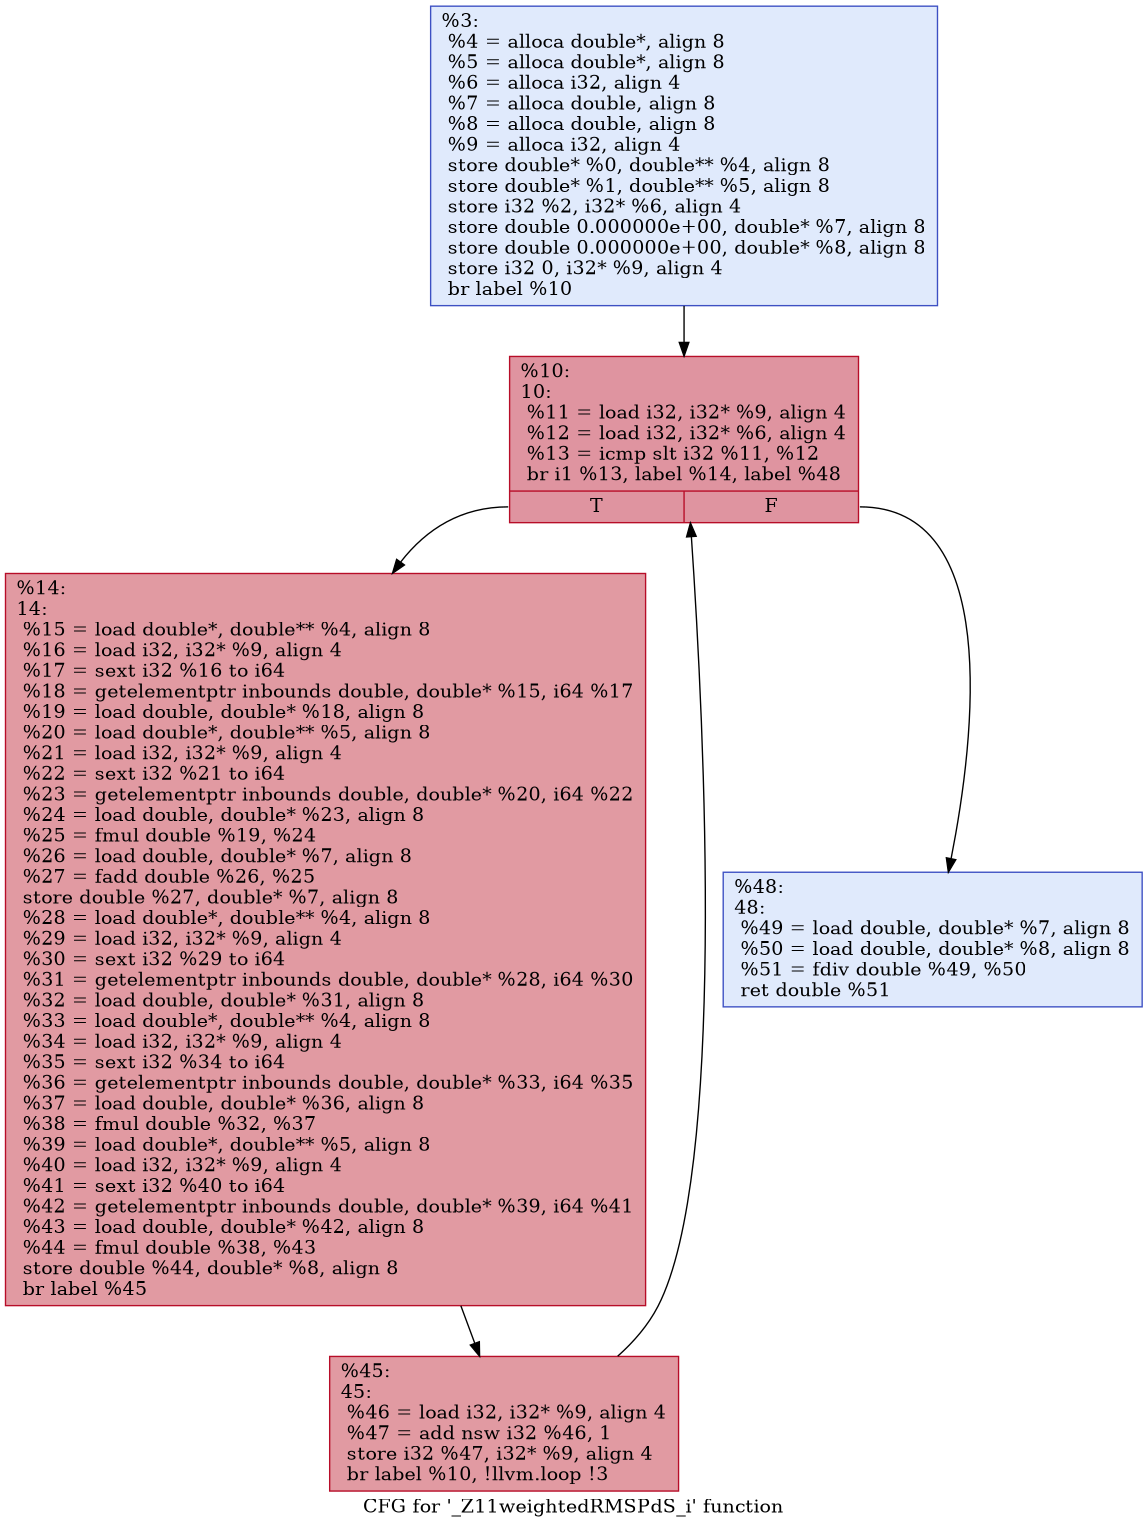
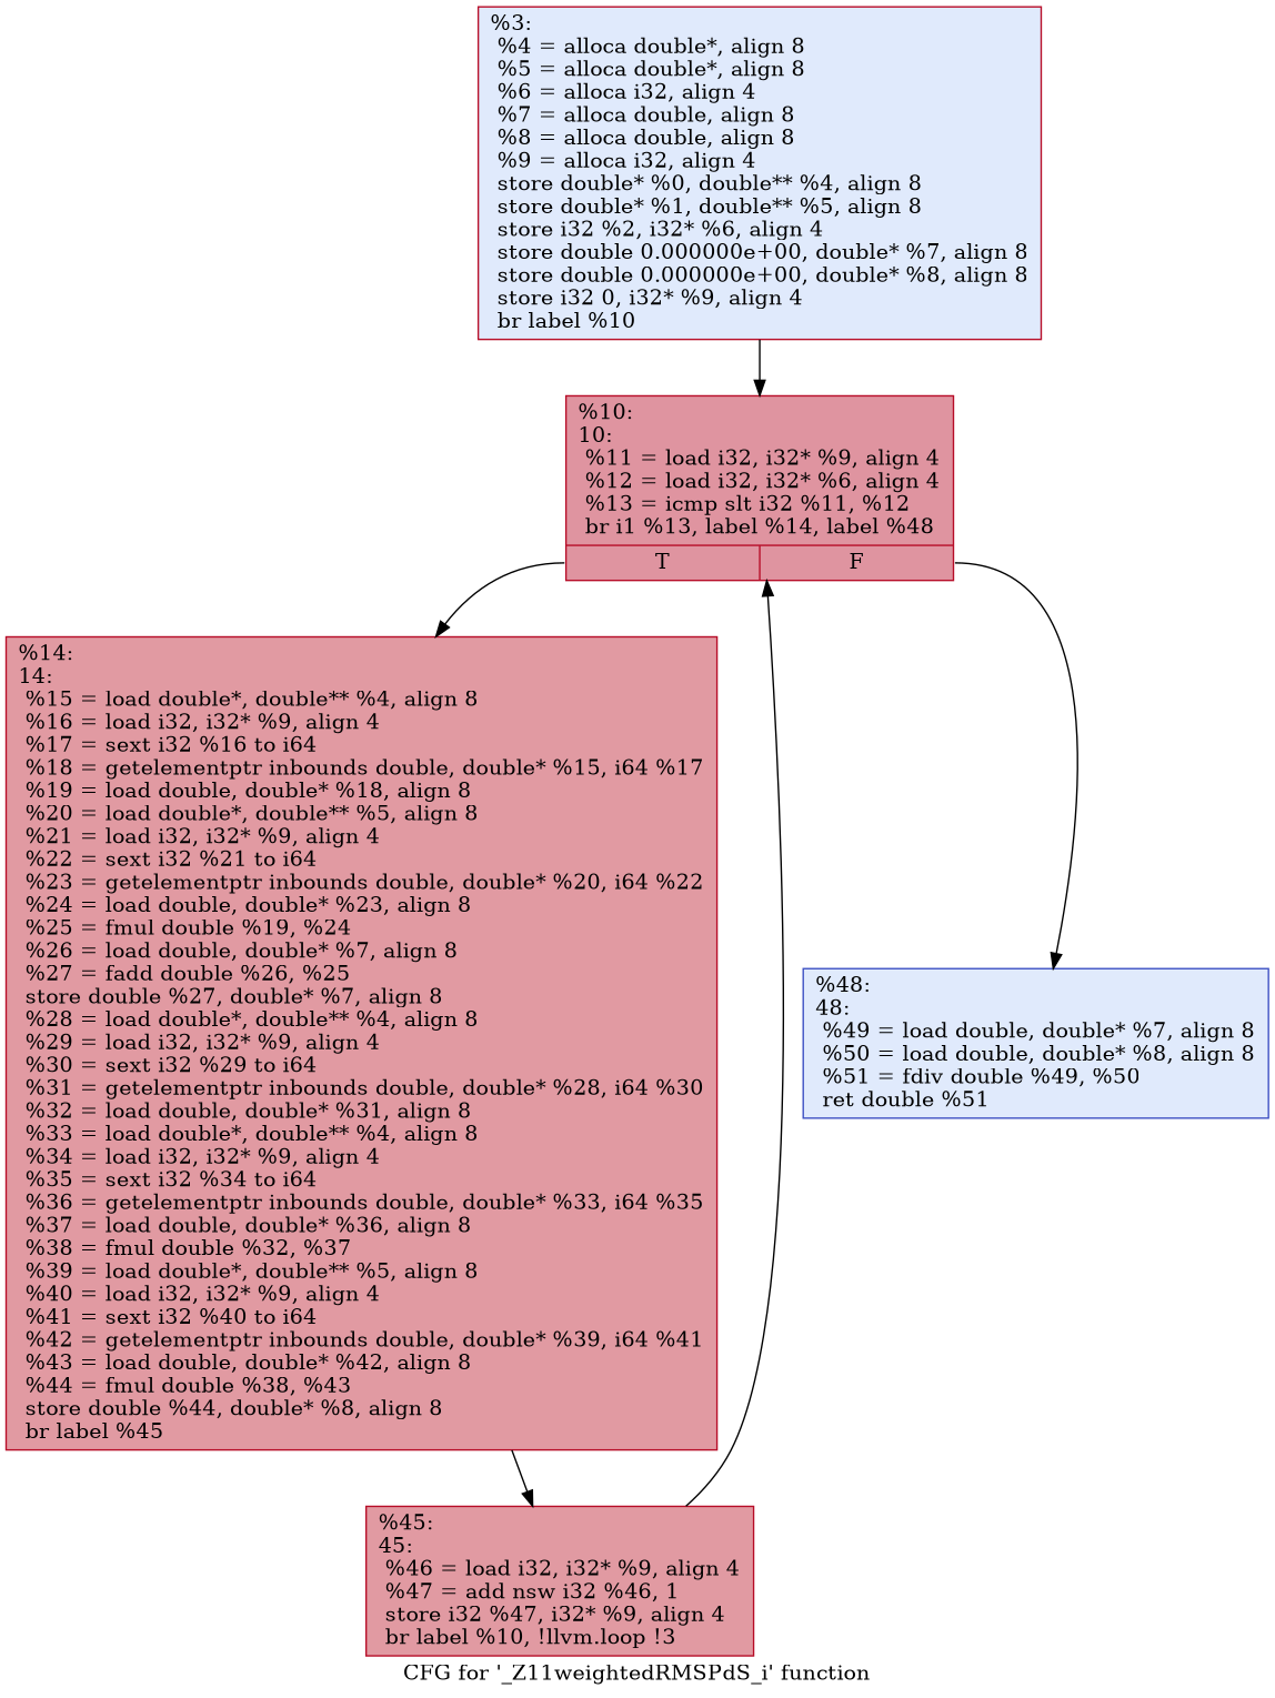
  digraph {
    label="CFG for '_Z11weightedRMSPdS_i' function"
    node [color="#b70d28ff" fillcolor="#b9d0f970" shape=record style=filled]
-   n1 [color="#3d50c3ff" label="{%3:\l  %4 = alloca double*, align 8\l  %5 = alloca double*, align 8\l  %6 = alloca i32, align 4\l  %7 = alloca double, align 8\l  %8 = alloca double, align 8\l  %9 = alloca i32, align 4\l  store double* %0, double** %4, align 8\l  store double* %1, double** %5, align 8\l  store i32 %2, i32* %6, align 4\l  store double 0.000000e+00, double* %7, align 8\l  store double 0.000000e+00, double* %8, align 8\l  store i32 0, i32* %9, align 4\l  br label %10\l}"]
+   n1 [label="{%3:\l  %4 = alloca double*, align 8\l  %5 = alloca double*, align 8\l  %6 = alloca i32, align 4\l  %7 = alloca double, align 8\l  %8 = alloca double, align 8\l  %9 = alloca i32, align 4\l  store double* %0, double** %4, align 8\l  store double* %1, double** %5, align 8\l  store i32 %2, i32* %6, align 4\l  store double 0.000000e+00, double* %7, align 8\l  store double 0.000000e+00, double* %8, align 8\l  store i32 0, i32* %9, align 4\l  br label %10\l}"]
    n2 [fillcolor="#b70d2870" label="{%10:\l10:                                               \l  %11 = load i32, i32* %9, align 4\l  %12 = load i32, i32* %6, align 4\l  %13 = icmp slt i32 %11, %12\l  br i1 %13, label %14, label %48\l|{<s0>T|<s1>F}}"]
    n3 [fillcolor="#bb1b2c70" label="{%14:\l14:                                               \l  %15 = load double*, double** %4, align 8\l  %16 = load i32, i32* %9, align 4\l  %17 = sext i32 %16 to i64\l  %18 = getelementptr inbounds double, double* %15, i64 %17\l  %19 = load double, double* %18, align 8\l  %20 = load double*, double** %5, align 8\l  %21 = load i32, i32* %9, align 4\l  %22 = sext i32 %21 to i64\l  %23 = getelementptr inbounds double, double* %20, i64 %22\l  %24 = load double, double* %23, align 8\l  %25 = fmul double %19, %24\l  %26 = load double, double* %7, align 8\l  %27 = fadd double %26, %25\l  store double %27, double* %7, align 8\l  %28 = load double*, double** %4, align 8\l  %29 = load i32, i32* %9, align 4\l  %30 = sext i32 %29 to i64\l  %31 = getelementptr inbounds double, double* %28, i64 %30\l  %32 = load double, double* %31, align 8\l  %33 = load double*, double** %4, align 8\l  %34 = load i32, i32* %9, align 4\l  %35 = sext i32 %34 to i64\l  %36 = getelementptr inbounds double, double* %33, i64 %35\l  %37 = load double, double* %36, align 8\l  %38 = fmul double %32, %37\l  %39 = load double*, double** %5, align 8\l  %40 = load i32, i32* %9, align 4\l  %41 = sext i32 %40 to i64\l  %42 = getelementptr inbounds double, double* %39, i64 %41\l  %43 = load double, double* %42, align 8\l  %44 = fmul double %38, %43\l  store double %44, double* %8, align 8\l  br label %45\l}"]
    n4 [color="#3d50c3ff" label="{%48:\l48:                                               \l  %49 = load double, double* %7, align 8\l  %50 = load double, double* %8, align 8\l  %51 = fdiv double %49, %50\l  ret double %51\l}"]
    n5 [fillcolor="#bb1b2c70" label="{%45:\l45:                                               \l  %46 = load i32, i32* %9, align 4\l  %47 = add nsw i32 %46, 1\l  store i32 %47, i32* %9, align 4\l  br label %10, !llvm.loop !3\l}"]
    n1 -> n2
    n2 -> n3 [tailport=s0]
    n2 -> n4 [tailport=s1]
    n3 -> n5
    n5 -> n2
  }
